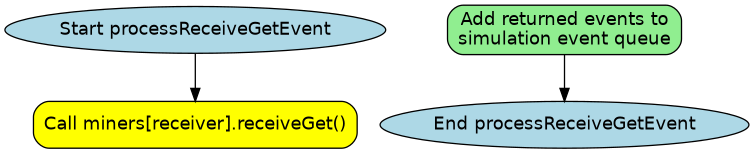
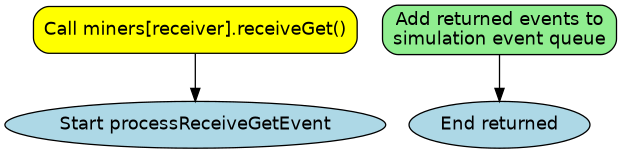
  digraph {
    rankdir=TB
    node [fillcolor=lightblue fontname=Helvetica shape=ellipse style="filled,rounded"]
    n1 [label="Start processReceiveGetEvent"]
    n2 [fillcolor=yellow label="Call miners[receiver].receiveGet()" shape=box]
-   n3 [label="End processReceiveGetEvent"]
+   n3 [label="End returned"]
    n4 [fillcolor=lightgreen label="Add returned events to\nsimulation event queue" shape=box]
-   n1 -> n2
+   n2 -> n1
    n4 -> n3
  }
